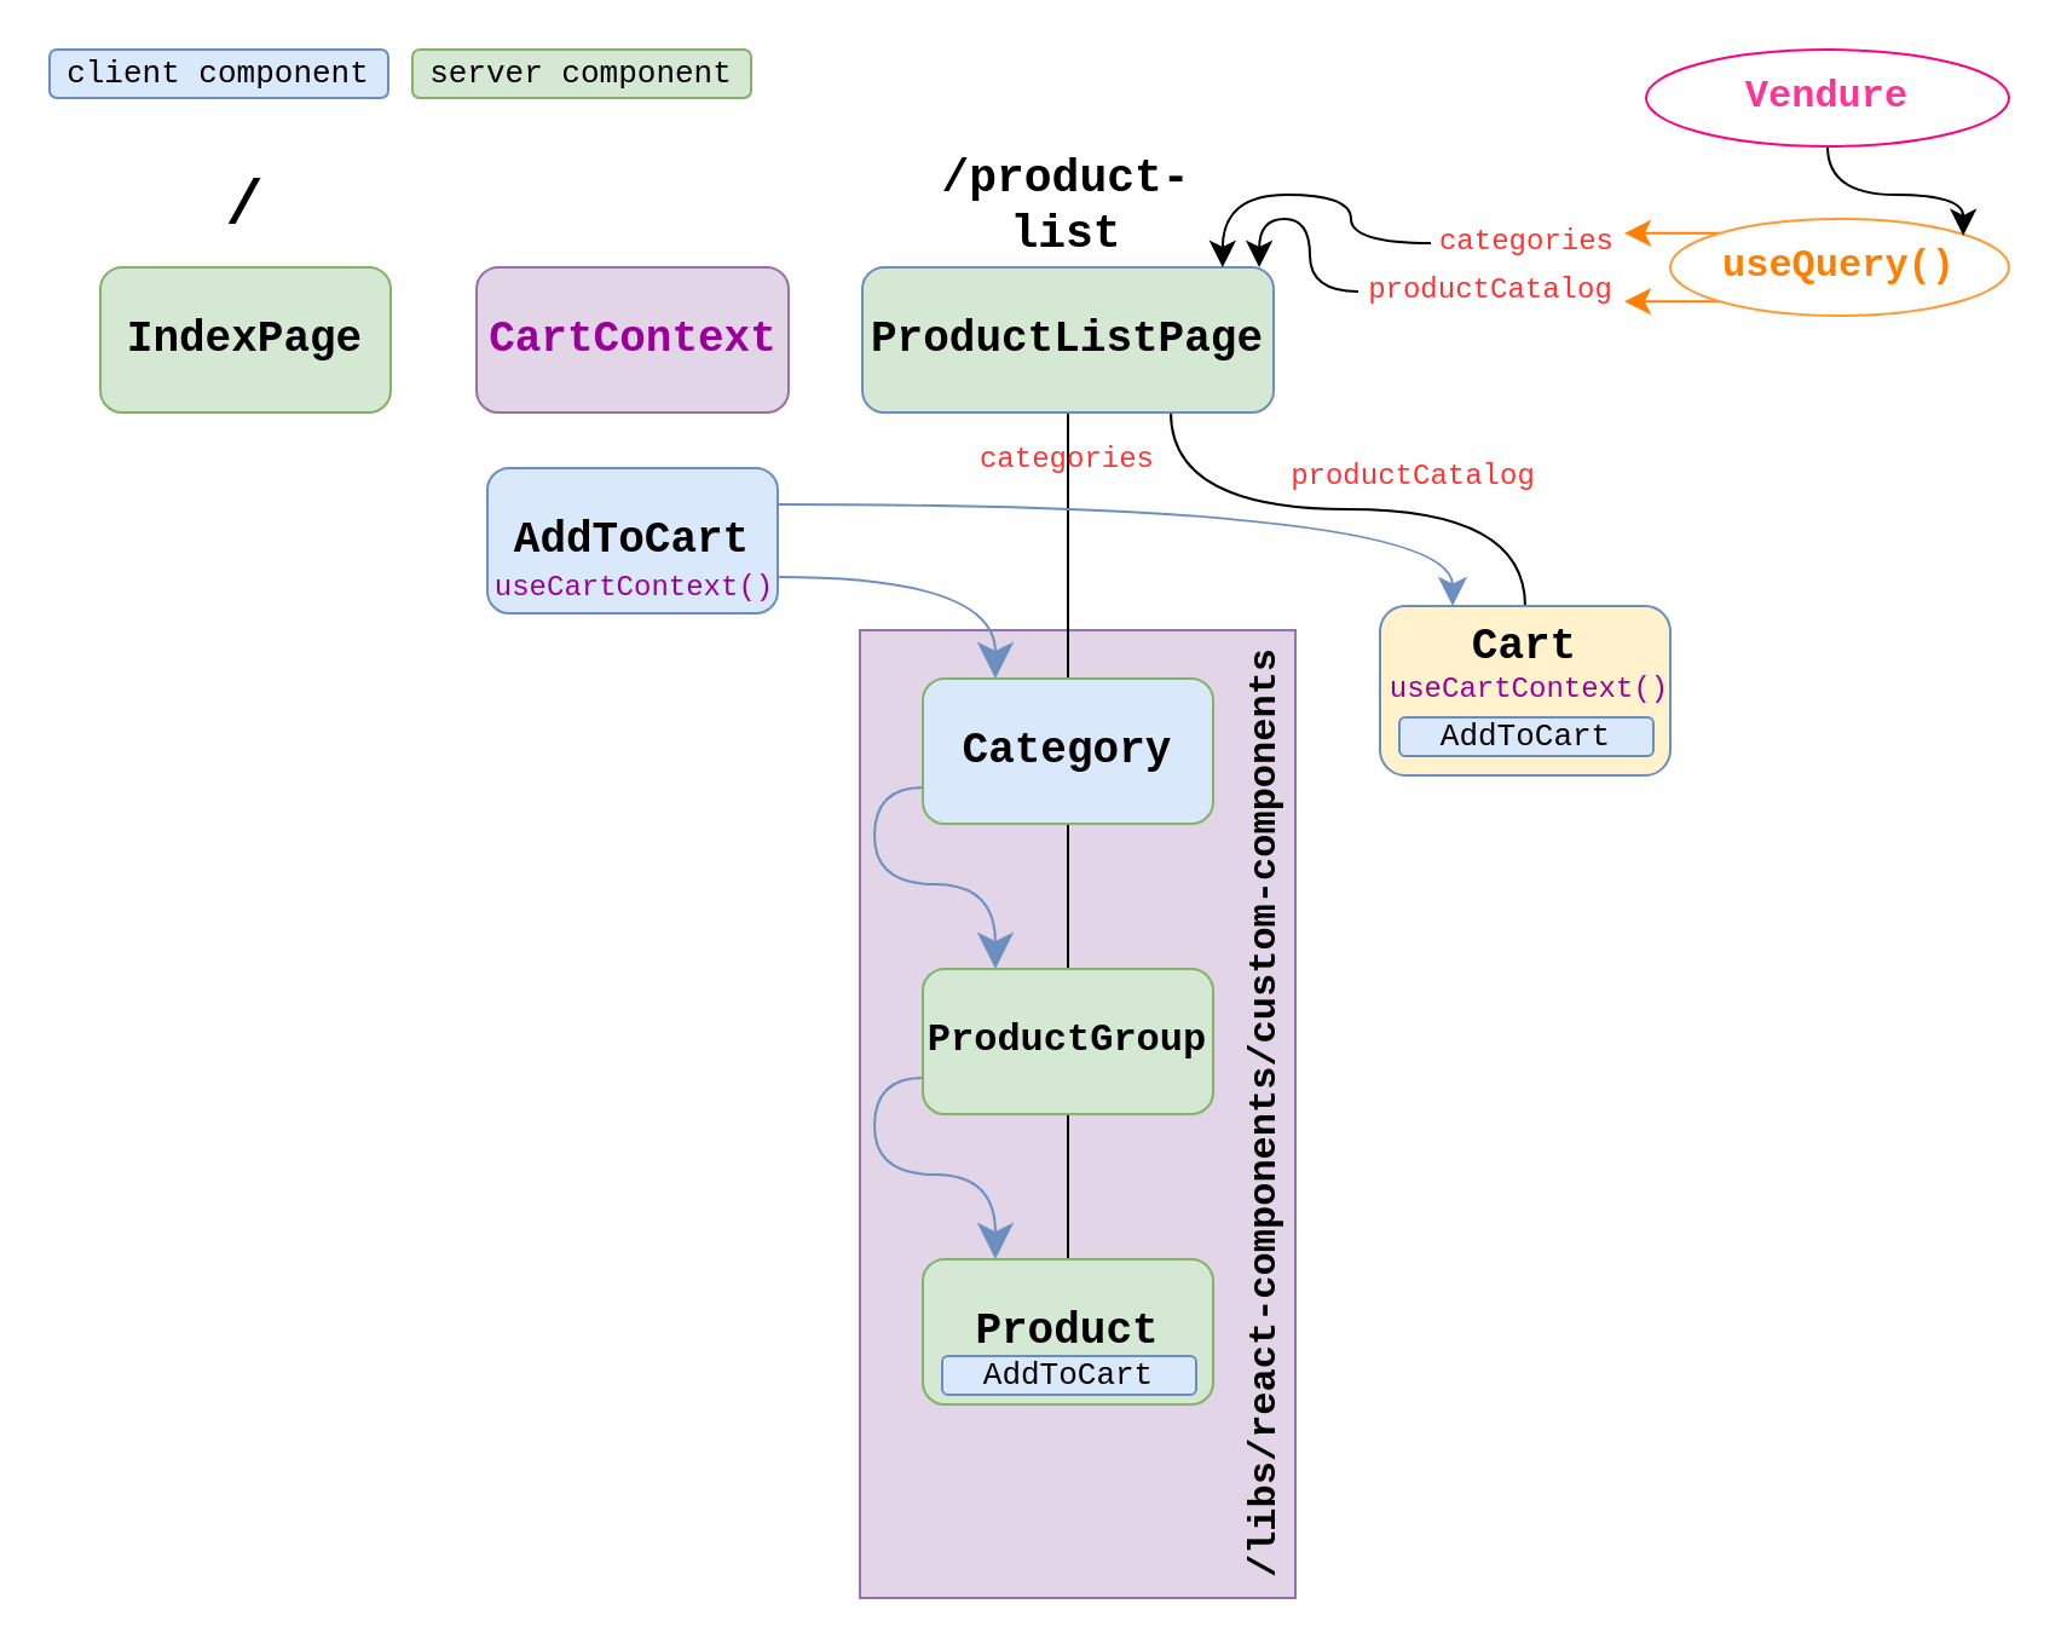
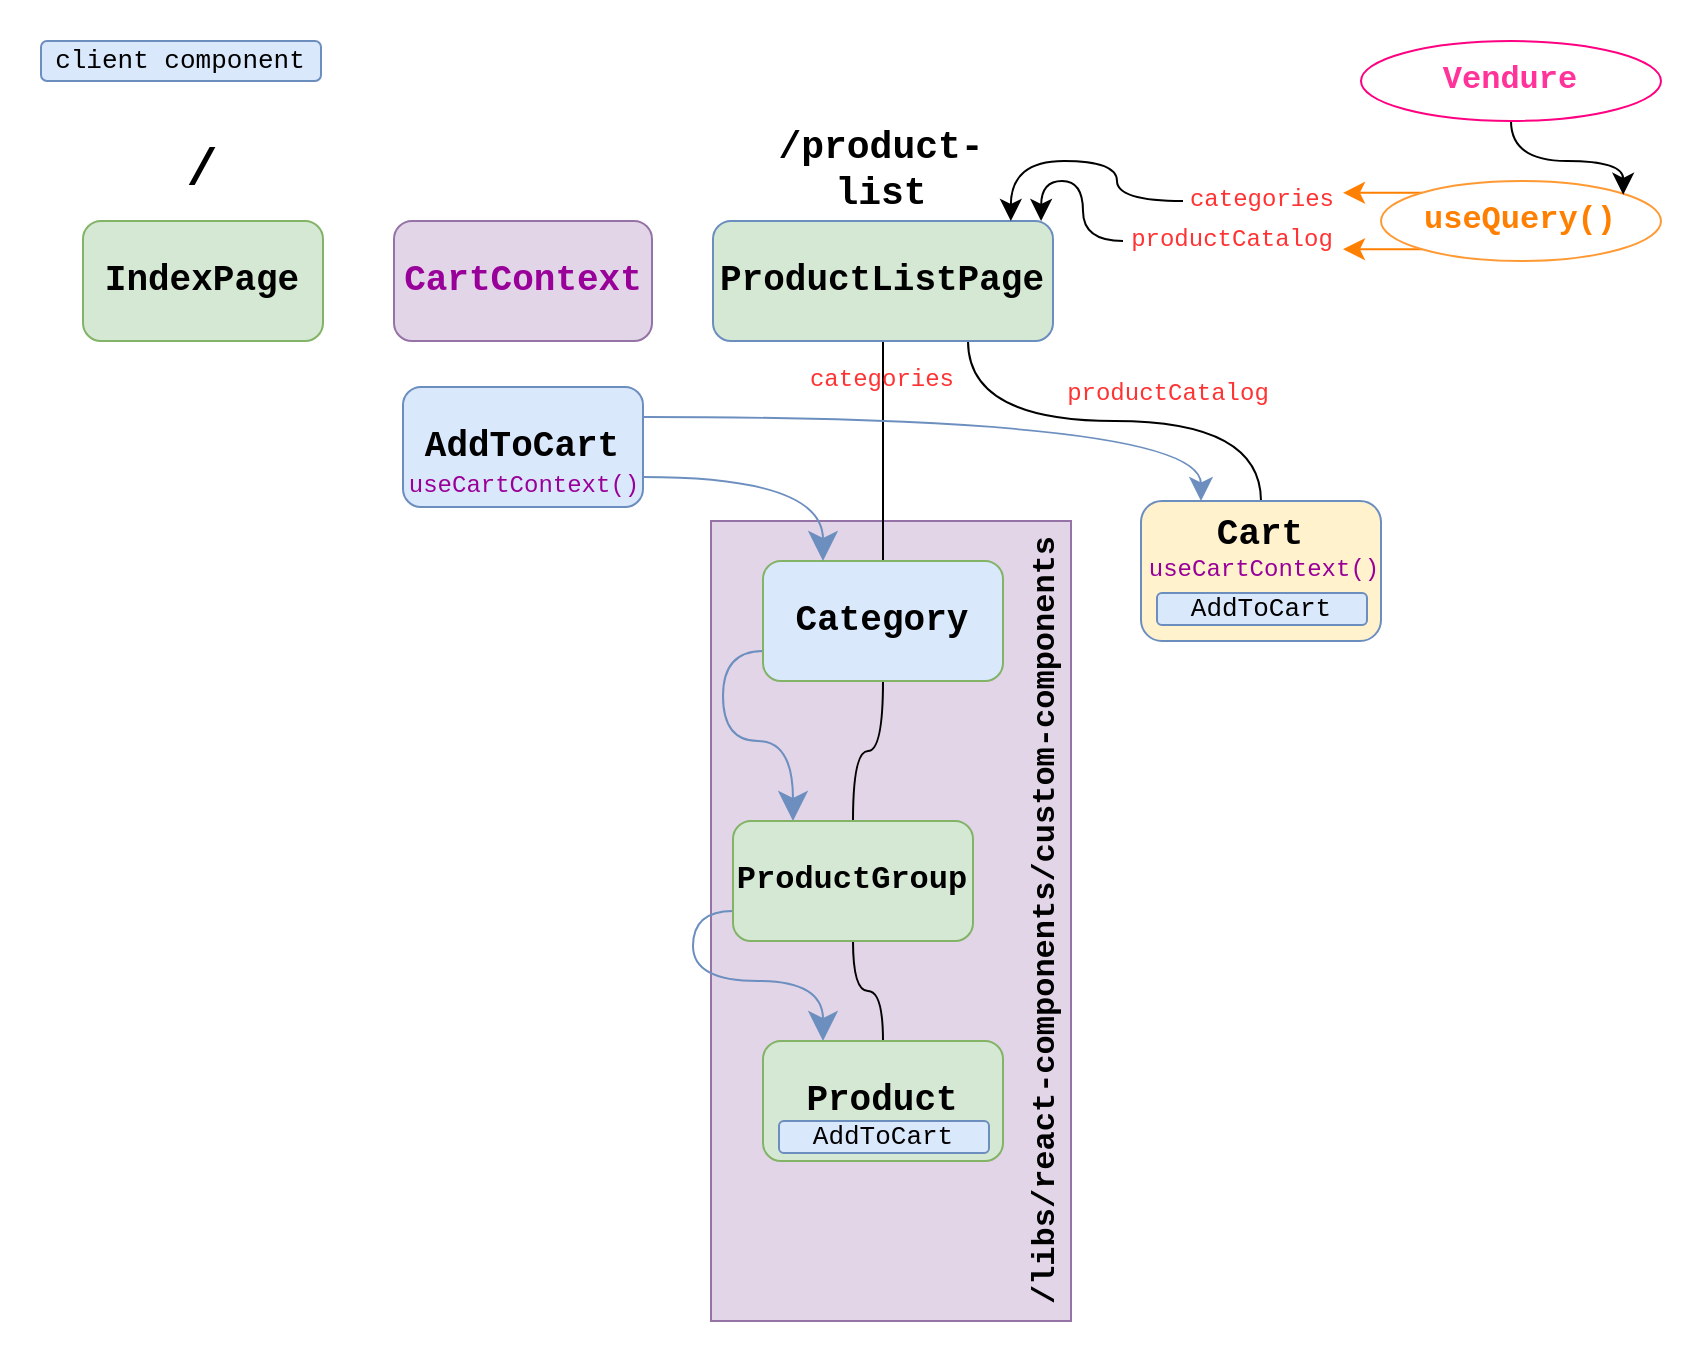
  <mxCell id="0" />
  <mxCell id="1" parent="0" />
  <mxCell id="2" value="/libs/react-components/custom-components" style="rounded=0;whiteSpace=wrap;html=1;fillColor=#e1d5e7;strokeColor=#9673a6;fontFamily=Courier New;horizontal=0;align=center;verticalAlign=bottom;fontSize=16;fontStyle=1" parent="1" vertex="1"><mxGeometry x="355" y="260" width="180" height="400" as="geometry" /></mxCell>
  <mxCell id="3" value="IndexPage" style="rounded=1;whiteSpace=wrap;html=1;fontFamily=Courier New;fontSize=18;fontStyle=1;fillColor=#d5e8d4;strokeColor=#82b366;" parent="1" vertex="1"><mxGeometry x="41" y="110" width="120" height="60" as="geometry" /></mxCell>
  <mxCell id="4" value="/" style="rounded=0;whiteSpace=wrap;html=1;fontFamily=Courier New;fontSize=26;fontStyle=1;fillColor=none;strokeColor=none;" parent="1" vertex="1"><mxGeometry x="41" y="60" width="120" height="50" as="geometry" /></mxCell>
  <mxCell id="5" style="edgeStyle=orthogonalEdgeStyle;rounded=0;orthogonalLoop=1;jettySize=auto;html=1;exitX=0.5;exitY=1;exitDx=0;exitDy=0;entryX=0.5;entryY=0;entryDx=0;entryDy=0;fontFamily=Courier New;fontSize=16;endArrow=none;endFill=0;" parent="1" source="7" target="11" edge="1"><mxGeometry relative="1" as="geometry" /></mxCell>
  <mxCell id="6" style="edgeStyle=orthogonalEdgeStyle;rounded=0;orthogonalLoop=1;jettySize=auto;html=1;exitX=0.75;exitY=1;exitDx=0;exitDy=0;entryX=0.5;entryY=0;entryDx=0;entryDy=0;fontFamily=Courier New;fontSize=16;fontColor=#FF8000;endArrow=none;endFill=0;curved=1;" parent="1" source="7" target="20" edge="1"><mxGeometry relative="1" as="geometry" /></mxCell>
  <mxCell id="7" value="ProductListPage" style="rounded=1;whiteSpace=wrap;html=1;fontFamily=Courier New;fontSize=18;fontStyle=1;fillColor=#d5e8d4;strokeColor=#6c8ebf;" parent="1" vertex="1"><mxGeometry x="356" y="110" width="170" height="60" as="geometry" /></mxCell>
  <mxCell id="8" value="/product-list" style="rounded=0;whiteSpace=wrap;html=1;fontFamily=Courier New;fontSize=19;fontStyle=1;fillColor=none;strokeColor=none;" parent="1" vertex="1"><mxGeometry x="381" y="60" width="119" height="50" as="geometry" /></mxCell>
  <mxCell id="9" style="edgeStyle=orthogonalEdgeStyle;curved=1;rounded=0;orthogonalLoop=1;jettySize=auto;html=1;exitX=0.5;exitY=1;exitDx=0;exitDy=0;entryX=0.5;entryY=0;entryDx=0;entryDy=0;fontFamily=Courier New;fontSize=16;fontColor=#FF8000;endArrow=none;endFill=0;endSize=13;" parent="1" source="11" target="18" edge="1"><mxGeometry relative="1" as="geometry" /></mxCell>
  <mxCell id="10" style="edgeStyle=orthogonalEdgeStyle;curved=1;rounded=0;orthogonalLoop=1;jettySize=auto;html=1;exitX=0;exitY=0.75;exitDx=0;exitDy=0;entryX=0.25;entryY=0;entryDx=0;entryDy=0;strokeColor=#6c8fbf;fontFamily=Courier New;fontSize=13;endSize=12;" parent="1" source="11" target="18" edge="1"><mxGeometry relative="1" as="geometry" /></mxCell>
  <mxCell id="11" value="Category" style="rounded=1;whiteSpace=wrap;html=1;fontFamily=Courier New;fontSize=18;fontStyle=1;fillColor=#dae8fc;strokeColor=#82b366;" parent="1" vertex="1"><mxGeometry x="381" y="280" width="120" height="60" as="geometry" /></mxCell>
  <mxCell id="12" style="edgeStyle=orthogonalEdgeStyle;rounded=0;orthogonalLoop=1;jettySize=auto;html=1;exitX=0;exitY=0.5;exitDx=0;exitDy=0;entryX=0.876;entryY=0;entryDx=0;entryDy=0;entryPerimeter=0;fontFamily=Courier New;fontSize=16;fontColor=#FF8000;endArrow=classic;endFill=1;curved=1;endSize=8;" parent="1" source="29" target="7" edge="1"><mxGeometry relative="1" as="geometry"><mxPoint x="611" y="110" as="sourcePoint" /><Array as="points"><mxPoint x="558" y="100" /><mxPoint x="558" y="80" /><mxPoint x="505" y="80" /></Array></mxGeometry></mxCell>
  <mxCell id="13" style="edgeStyle=orthogonalEdgeStyle;curved=1;rounded=0;orthogonalLoop=1;jettySize=auto;html=1;exitX=0;exitY=0;exitDx=0;exitDy=0;entryX=1;entryY=0.25;entryDx=0;entryDy=0;fontFamily=Courier New;fontColor=#FF8000;endSize=8;strokeColor=#FF8000;" parent="1" source="15" target="29" edge="1"><mxGeometry relative="1" as="geometry" /></mxCell>
  <mxCell id="14" style="edgeStyle=orthogonalEdgeStyle;curved=1;rounded=0;orthogonalLoop=1;jettySize=auto;html=1;exitX=0;exitY=1;exitDx=0;exitDy=0;entryX=1;entryY=0.75;entryDx=0;entryDy=0;fontFamily=Courier New;fontColor=#FF8000;endSize=8;strokeColor=#FF8000;" parent="1" source="15" target="31" edge="1"><mxGeometry relative="1" as="geometry" /></mxCell>
  <mxCell id="15" value="useQuery()" style="ellipse;whiteSpace=wrap;html=1;fontFamily=Courier New;fontSize=16;fillColor=none;strokeColor=#FF9933;fontColor=#FF8000;fontStyle=1" parent="1" vertex="1"><mxGeometry x="690" y="90" width="140" height="40" as="geometry" /></mxCell>
  <mxCell id="16" style="edgeStyle=orthogonalEdgeStyle;curved=1;rounded=0;orthogonalLoop=1;jettySize=auto;html=1;exitX=0.5;exitY=1;exitDx=0;exitDy=0;entryX=0.5;entryY=0;entryDx=0;entryDy=0;fontFamily=Courier New;fontSize=16;fontColor=#FF8000;endArrow=none;endFill=0;endSize=13;" parent="1" source="18" target="19" edge="1"><mxGeometry relative="1" as="geometry" /></mxCell>
  <mxCell id="17" style="edgeStyle=orthogonalEdgeStyle;curved=1;rounded=0;orthogonalLoop=1;jettySize=auto;html=1;exitX=0;exitY=0.75;exitDx=0;exitDy=0;entryX=0.25;entryY=0;entryDx=0;entryDy=0;strokeColor=#6c8fbf;fontFamily=Courier New;fontSize=13;endSize=12;" parent="1" source="18" target="19" edge="1"><mxGeometry relative="1" as="geometry" /></mxCell>
- <mxCell id="18" value="ProductGroup" style="rounded=1;whiteSpace=wrap;html=1;fontFamily=Courier New;fontSize=16;fontStyle=1;fillColor=#d5e8d4;strokeColor=#82b366;" parent="1" vertex="1"><mxGeometry x="381" y="400" width="120" height="60" as="geometry" /></mxCell>
+ <mxCell id="18" value="ProductGroup" style="rounded=1;whiteSpace=wrap;html=1;fontFamily=Courier New;fontSize=16;fontStyle=1;fillColor=#d5e8d4;strokeColor=#82b366;" parent="1" vertex="1"><mxGeometry x="366" y="410" width="120" height="60" as="geometry" /></mxCell>
  <mxCell id="19" value="Product" style="rounded=1;whiteSpace=wrap;html=1;fontFamily=Courier New;fontSize=18;fontStyle=1;fillColor=#d5e8d4;strokeColor=#82b366;" parent="1" vertex="1"><mxGeometry x="381" y="520" width="120" height="60" as="geometry" /></mxCell>
  <mxCell id="20" value="Cart" style="rounded=1;whiteSpace=wrap;html=1;fontFamily=Courier New;fontSize=18;fontStyle=1;fillColor=#fff2cc;strokeColor=#6c8ebf;verticalAlign=top;" parent="1" vertex="1"><mxGeometry x="570" y="250" width="120" height="70" as="geometry" /></mxCell>
  <mxCell id="21" style="edgeStyle=orthogonalEdgeStyle;curved=1;rounded=0;orthogonalLoop=1;jettySize=auto;html=1;exitX=1;exitY=0.25;exitDx=0;exitDy=0;entryX=0.25;entryY=0;entryDx=0;entryDy=0;strokeColor=#6c8fbf;endSize=9;" edge="1" parent="1" source="22" target="20"><mxGeometry relative="1" as="geometry" /></mxCell>
  <mxCell id="22" value="AddToCart" style="rounded=1;whiteSpace=wrap;html=1;fontFamily=Courier New;fontSize=18;fontStyle=1;fillColor=#dae8fc;strokeColor=#6c8ebf;" parent="1" vertex="1"><mxGeometry x="201" y="193" width="120" height="60" as="geometry" /></mxCell>
  <mxCell id="23" value="" style="edgeStyle=orthogonalEdgeStyle;rounded=0;orthogonalLoop=1;jettySize=auto;html=1;entryX=0.25;entryY=0;entryDx=0;entryDy=0;curved=1;endSize=12;strokeColor=#6c8fbf;exitX=1;exitY=0.75;exitDx=0;exitDy=0;" parent="1" source="22" target="11" edge="1"><mxGeometry relative="1" as="geometry" /></mxCell>
  <mxCell id="24" value="client component" style="rounded=1;whiteSpace=wrap;html=1;fontFamily=Courier New;fontSize=13;fontStyle=0;fillColor=#dae8fc;strokeColor=#6c8ebf;" parent="1" vertex="1"><mxGeometry x="20" y="20" width="140" height="20" as="geometry" /></mxCell>
- <mxCell id="25" value="server component" style="rounded=1;whiteSpace=wrap;html=1;fontFamily=Courier New;fontSize=13;fontStyle=0;fillColor=#d5e8d4;strokeColor=#82b366;" parent="1" vertex="1"><mxGeometry x="170" y="20" width="140" height="20" as="geometry" /></mxCell>
  <mxCell id="26" value="AddToCart" style="rounded=1;whiteSpace=wrap;html=1;fontFamily=Courier New;fontSize=13;fontStyle=0;fillColor=#dae8fc;strokeColor=#6c8ebf;perimeterSpacing=0;" parent="1" vertex="1"><mxGeometry x="389" y="560" width="105" height="16" as="geometry" /></mxCell>
  <mxCell id="27" value="" style="edgeStyle=orthogonalEdgeStyle;curved=1;rounded=0;orthogonalLoop=1;jettySize=auto;html=1;fontFamily=Courier New;fontColor=#FF3333;endSize=8;entryX=0.865;entryY=0.172;entryDx=0;entryDy=0;entryPerimeter=0;" parent="1" source="28" target="15" edge="1"><mxGeometry relative="1" as="geometry" /></mxCell>
  <mxCell id="28" value="Vendure" style="ellipse;whiteSpace=wrap;html=1;fontFamily=Courier New;fontSize=16;fillColor=none;strokeColor=#FF0080;fontColor=#FF3399;fontStyle=1" parent="1" vertex="1"><mxGeometry x="680" y="20" width="150" height="40" as="geometry" /></mxCell>
  <mxCell id="29" value="categories" style="rounded=0;whiteSpace=wrap;html=1;strokeColor=none;fontColor=#FF3333;fillColor=none;fontFamily=Courier New;" parent="1" vertex="1"><mxGeometry x="591" y="90" width="80" height="20" as="geometry" /></mxCell>
  <mxCell id="30" value="" style="edgeStyle=orthogonalEdgeStyle;curved=1;rounded=0;orthogonalLoop=1;jettySize=auto;html=1;fontFamily=Courier New;fontColor=#FF3333;entryX=0.965;entryY=0;entryDx=0;entryDy=0;entryPerimeter=0;endSize=8;" parent="1" source="31" target="7" edge="1"><mxGeometry relative="1" as="geometry" /></mxCell>
  <mxCell id="31" value="productCatalog" style="rounded=0;whiteSpace=wrap;html=1;strokeColor=none;fontColor=#FF3333;fillColor=none;fontFamily=Courier New;" parent="1" vertex="1"><mxGeometry x="561" y="110" width="110" height="20" as="geometry" /></mxCell>
  <mxCell id="32" value="categories" style="rounded=0;whiteSpace=wrap;html=1;strokeColor=none;fontColor=#FF3333;fillColor=none;fontFamily=Courier New;" parent="1" vertex="1"><mxGeometry x="400.5" y="180" width="80" height="20" as="geometry" /></mxCell>
  <mxCell id="33" value="productCatalog" style="rounded=0;whiteSpace=wrap;html=1;strokeColor=none;fontColor=#FF3333;fillColor=none;fontFamily=Courier New;" parent="1" vertex="1"><mxGeometry x="529" y="187" width="110" height="20" as="geometry" /></mxCell>
  <mxCell id="34" value="CartContext" style="rounded=1;whiteSpace=wrap;html=1;fontFamily=Courier New;fontSize=18;fontStyle=1;fillColor=#e1d5e7;strokeColor=#9673a6;fontColor=#990099;" parent="1" vertex="1"><mxGeometry x="196.5" y="110" width="129" height="60" as="geometry" /></mxCell>
  <mxCell id="35" value="useCartContext()" style="rounded=0;whiteSpace=wrap;html=1;strokeColor=none;fontColor=#990099;fillColor=none;fontFamily=Courier New;" parent="1" vertex="1"><mxGeometry x="207" y="233" width="110" height="20" as="geometry" /></mxCell>
  <mxCell id="36" value="useCartContext()" style="rounded=0;whiteSpace=wrap;html=1;strokeColor=none;fontColor=#990099;fillColor=none;fontFamily=Courier New;" parent="1" vertex="1"><mxGeometry x="577" y="275" width="110" height="20" as="geometry" /></mxCell>
  <mxCell id="37" value="AddToCart" style="rounded=1;whiteSpace=wrap;html=1;fontFamily=Courier New;fontSize=13;fontStyle=0;fillColor=#dae8fc;strokeColor=#6c8ebf;perimeterSpacing=0;" vertex="1" parent="1"><mxGeometry x="578" y="296" width="105" height="16" as="geometry" /></mxCell>
